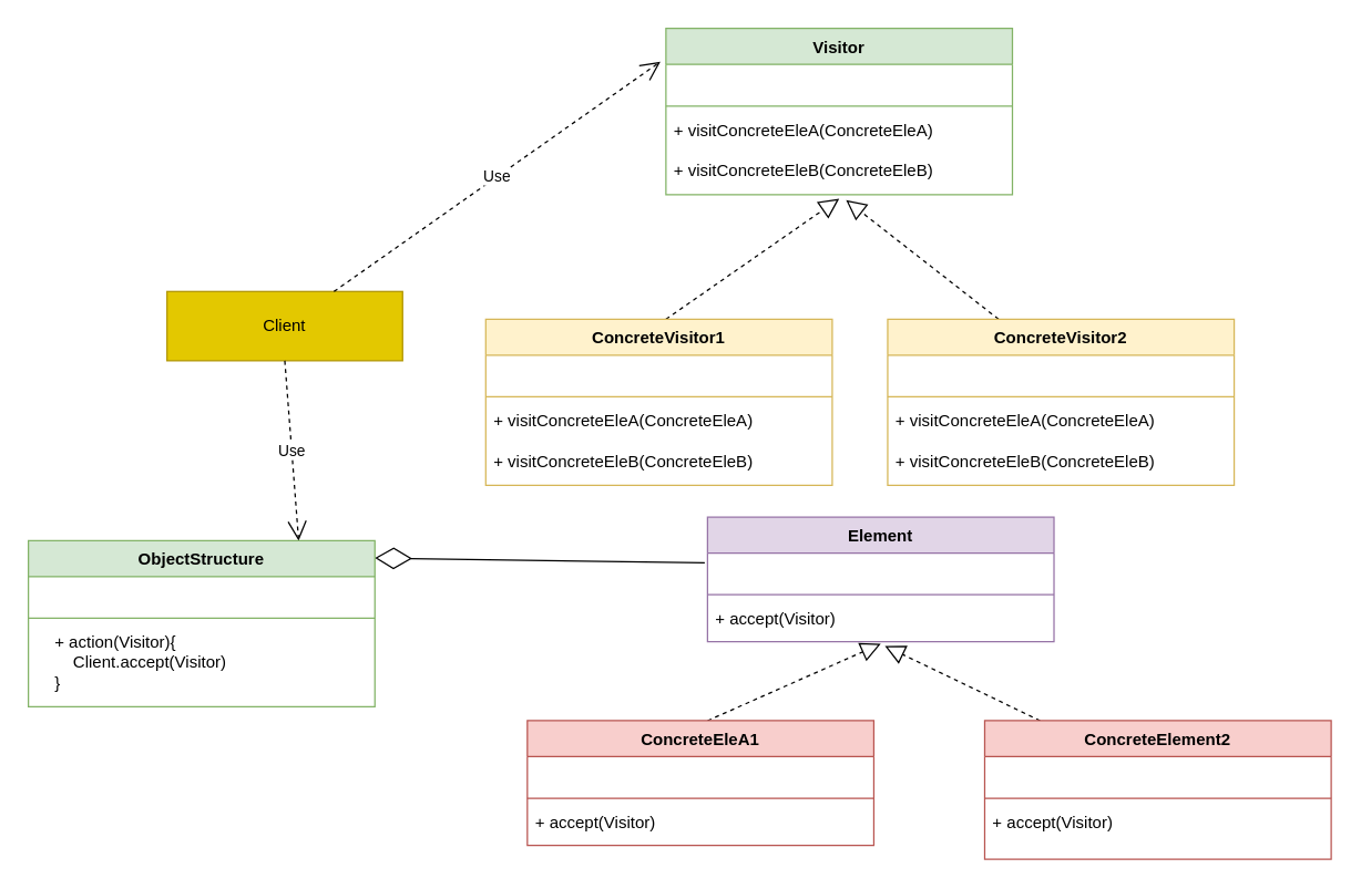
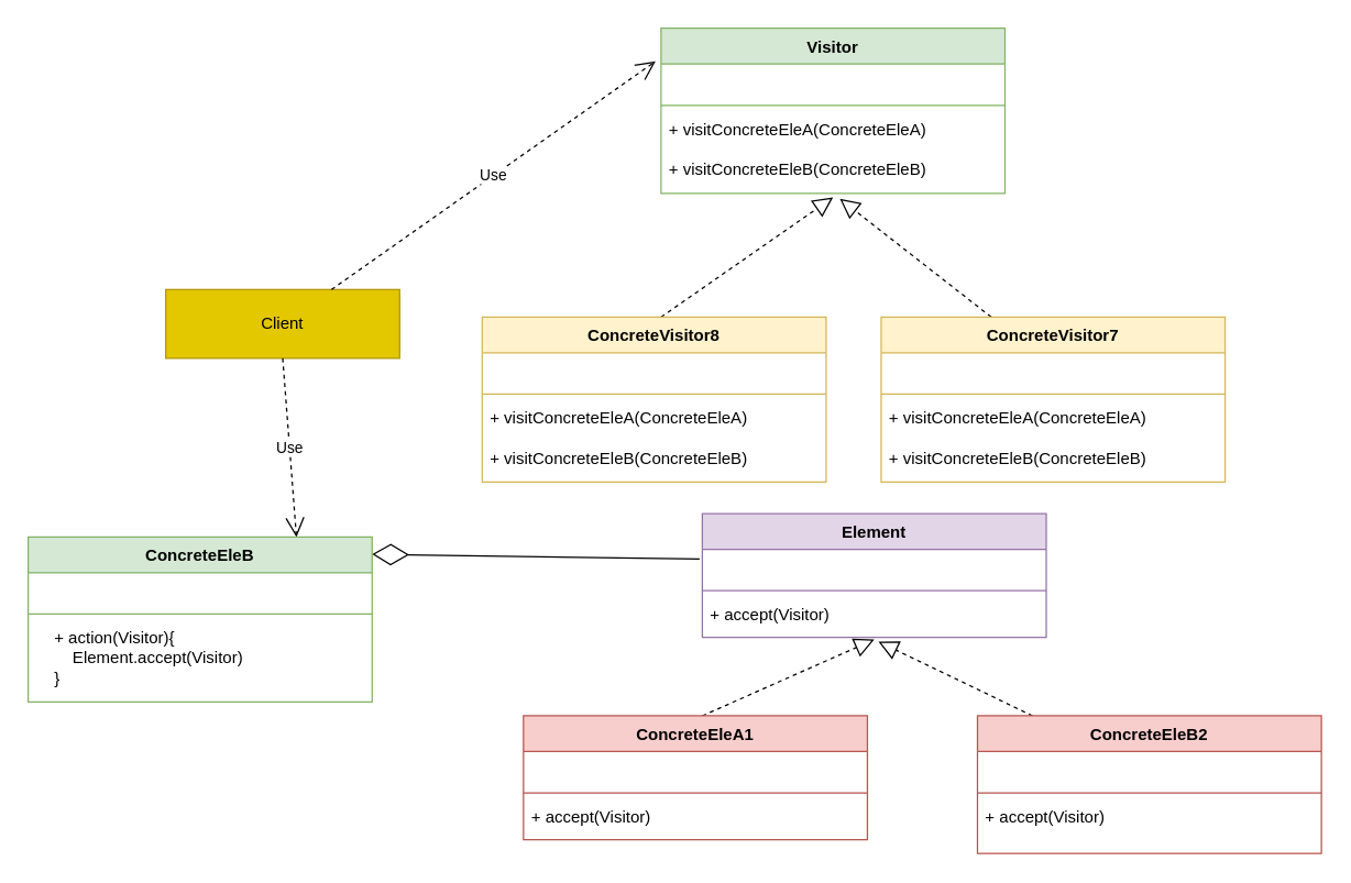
  <mxCell id="0" />
  <mxCell id="1" parent="0" />
  <mxCell id="2" value="Visitor" style="swimlane;fontStyle=1;align=center;verticalAlign=top;childLayout=stackLayout;horizontal=1;startSize=26;horizontalStack=0;resizeParent=1;resizeParentMax=0;resizeLast=0;collapsible=1;marginBottom=0;whiteSpace=wrap;html=1;fillColor=#d5e8d4;strokeColor=#82b366;" vertex="1" parent="1"><mxGeometry x="480" y="20" width="250" height="120" as="geometry" /></mxCell>
  <mxCell id="3" value="&amp;nbsp;" style="text;strokeColor=none;fillColor=none;align=left;verticalAlign=top;spacingLeft=4;spacingRight=4;overflow=hidden;rotatable=0;points=[[0,0.5],[1,0.5]];portConstraint=eastwest;whiteSpace=wrap;html=1;" vertex="1" parent="2"><mxGeometry y="26" width="250" height="26" as="geometry" /></mxCell>
  <mxCell id="4" value="" style="line;strokeWidth=1;fillColor=none;align=left;verticalAlign=middle;spacingTop=-1;spacingLeft=3;spacingRight=3;rotatable=0;labelPosition=right;points=[];portConstraint=eastwest;strokeColor=inherit;" vertex="1" parent="2"><mxGeometry y="52" width="250" height="8" as="geometry" /></mxCell>
  <mxCell id="5" value="+ visitConcreteEleA(ConcreteEleA)&lt;div&gt;&lt;br&gt;&lt;/div&gt;&lt;div&gt;+ visitConcreteEleB(ConcreteEleB)&lt;br&gt;&lt;/div&gt;" style="text;strokeColor=none;fillColor=none;align=left;verticalAlign=top;spacingLeft=4;spacingRight=4;overflow=hidden;rotatable=0;points=[[0,0.5],[1,0.5]];portConstraint=eastwest;whiteSpace=wrap;html=1;" vertex="1" parent="2"><mxGeometry y="60" width="250" height="60" as="geometry" /></mxCell>
  <mxCell id="6" value="" style="endArrow=block;dashed=1;endFill=0;endSize=12;html=1;rounded=0;entryX=0.5;entryY=1.05;entryDx=0;entryDy=0;entryPerimeter=0;" edge="1" parent="1" target="5"><mxGeometry width="160" relative="1" as="geometry"><mxPoint x="480" y="230" as="sourcePoint" /><mxPoint x="640" y="260" as="targetPoint" /></mxGeometry></mxCell>
  <mxCell id="7" value="" style="endArrow=block;dashed=1;endFill=0;endSize=12;html=1;rounded=0;" edge="1" parent="1"><mxGeometry width="160" relative="1" as="geometry"><mxPoint x="720" y="230" as="sourcePoint" /><mxPoint x="610" y="144" as="targetPoint" /></mxGeometry></mxCell>
- <mxCell id="8" value="ConcreteVisitor1" style="swimlane;fontStyle=1;align=center;verticalAlign=top;childLayout=stackLayout;horizontal=1;startSize=26;horizontalStack=0;resizeParent=1;resizeParentMax=0;resizeLast=0;collapsible=1;marginBottom=0;whiteSpace=wrap;html=1;fillColor=#fff2cc;strokeColor=#d6b656;" vertex="1" parent="1"><mxGeometry x="350" y="230" width="250" height="120" as="geometry" /></mxCell>
+ <mxCell id="8" value="ConcreteVisitor8" style="swimlane;fontStyle=1;align=center;verticalAlign=top;childLayout=stackLayout;horizontal=1;startSize=26;horizontalStack=0;resizeParent=1;resizeParentMax=0;resizeLast=0;collapsible=1;marginBottom=0;whiteSpace=wrap;html=1;fillColor=#fff2cc;strokeColor=#d6b656;" vertex="1" parent="1"><mxGeometry x="350" y="230" width="250" height="120" as="geometry" /></mxCell>
  <mxCell id="9" value="&amp;nbsp;" style="text;strokeColor=none;fillColor=none;align=left;verticalAlign=top;spacingLeft=4;spacingRight=4;overflow=hidden;rotatable=0;points=[[0,0.5],[1,0.5]];portConstraint=eastwest;whiteSpace=wrap;html=1;" vertex="1" parent="8"><mxGeometry y="26" width="250" height="26" as="geometry" /></mxCell>
  <mxCell id="10" value="" style="line;strokeWidth=1;fillColor=none;align=left;verticalAlign=middle;spacingTop=-1;spacingLeft=3;spacingRight=3;rotatable=0;labelPosition=right;points=[];portConstraint=eastwest;strokeColor=inherit;" vertex="1" parent="8"><mxGeometry y="52" width="250" height="8" as="geometry" /></mxCell>
  <mxCell id="11" value="+ visitConcreteEleA(ConcreteEleA)&lt;div&gt;&lt;br&gt;&lt;/div&gt;&lt;div&gt;+ visitConcreteEleB(ConcreteEleB)&lt;br&gt;&lt;/div&gt;" style="text;strokeColor=none;fillColor=none;align=left;verticalAlign=top;spacingLeft=4;spacingRight=4;overflow=hidden;rotatable=0;points=[[0,0.5],[1,0.5]];portConstraint=eastwest;whiteSpace=wrap;html=1;" vertex="1" parent="8"><mxGeometry y="60" width="250" height="60" as="geometry" /></mxCell>
- <mxCell id="12" value="ConcreteVisitor2" style="swimlane;fontStyle=1;align=center;verticalAlign=top;childLayout=stackLayout;horizontal=1;startSize=26;horizontalStack=0;resizeParent=1;resizeParentMax=0;resizeLast=0;collapsible=1;marginBottom=0;whiteSpace=wrap;html=1;fillColor=#fff2cc;strokeColor=#d6b656;" vertex="1" parent="1"><mxGeometry x="640" y="230" width="250" height="120" as="geometry" /></mxCell>
+ <mxCell id="12" value="ConcreteVisitor7" style="swimlane;fontStyle=1;align=center;verticalAlign=top;childLayout=stackLayout;horizontal=1;startSize=26;horizontalStack=0;resizeParent=1;resizeParentMax=0;resizeLast=0;collapsible=1;marginBottom=0;whiteSpace=wrap;html=1;fillColor=#fff2cc;strokeColor=#d6b656;" vertex="1" parent="1"><mxGeometry x="640" y="230" width="250" height="120" as="geometry" /></mxCell>
  <mxCell id="13" value="&amp;nbsp;" style="text;strokeColor=none;fillColor=none;align=left;verticalAlign=top;spacingLeft=4;spacingRight=4;overflow=hidden;rotatable=0;points=[[0,0.5],[1,0.5]];portConstraint=eastwest;whiteSpace=wrap;html=1;" vertex="1" parent="12"><mxGeometry y="26" width="250" height="26" as="geometry" /></mxCell>
  <mxCell id="14" value="" style="line;strokeWidth=1;fillColor=none;align=left;verticalAlign=middle;spacingTop=-1;spacingLeft=3;spacingRight=3;rotatable=0;labelPosition=right;points=[];portConstraint=eastwest;strokeColor=inherit;" vertex="1" parent="12"><mxGeometry y="52" width="250" height="8" as="geometry" /></mxCell>
  <mxCell id="15" value="+ visitConcreteEleA(ConcreteEleA)&lt;div&gt;&lt;br&gt;&lt;/div&gt;&lt;div&gt;+ visitConcreteEleB(ConcreteEleB)&lt;br&gt;&lt;/div&gt;" style="text;strokeColor=none;fillColor=none;align=left;verticalAlign=top;spacingLeft=4;spacingRight=4;overflow=hidden;rotatable=0;points=[[0,0.5],[1,0.5]];portConstraint=eastwest;whiteSpace=wrap;html=1;" vertex="1" parent="12"><mxGeometry y="60" width="250" height="60" as="geometry" /></mxCell>
  <mxCell id="16" value="Element" style="swimlane;fontStyle=1;align=center;verticalAlign=top;childLayout=stackLayout;horizontal=1;startSize=26;horizontalStack=0;resizeParent=1;resizeParentMax=0;resizeLast=0;collapsible=1;marginBottom=0;whiteSpace=wrap;html=1;fillColor=#e1d5e7;strokeColor=#9673a6;" vertex="1" parent="1"><mxGeometry x="510" y="373" width="250" height="90" as="geometry" /></mxCell>
  <mxCell id="17" value="&amp;nbsp;" style="text;strokeColor=none;fillColor=none;align=left;verticalAlign=top;spacingLeft=4;spacingRight=4;overflow=hidden;rotatable=0;points=[[0,0.5],[1,0.5]];portConstraint=eastwest;whiteSpace=wrap;html=1;" vertex="1" parent="16"><mxGeometry y="26" width="250" height="26" as="geometry" /></mxCell>
  <mxCell id="18" value="" style="line;strokeWidth=1;fillColor=none;align=left;verticalAlign=middle;spacingTop=-1;spacingLeft=3;spacingRight=3;rotatable=0;labelPosition=right;points=[];portConstraint=eastwest;strokeColor=inherit;" vertex="1" parent="16"><mxGeometry y="52" width="250" height="8" as="geometry" /></mxCell>
  <mxCell id="19" value="+ accept(&lt;span style=&quot;text-align: center;&quot;&gt;Visitor&lt;/span&gt;)&lt;div&gt;&lt;br&gt;&lt;/div&gt;" style="text;strokeColor=none;fillColor=none;align=left;verticalAlign=top;spacingLeft=4;spacingRight=4;overflow=hidden;rotatable=0;points=[[0,0.5],[1,0.5]];portConstraint=eastwest;whiteSpace=wrap;html=1;" vertex="1" parent="16"><mxGeometry y="60" width="250" height="30" as="geometry" /></mxCell>
  <mxCell id="20" value="" style="endArrow=block;dashed=1;endFill=0;endSize=12;html=1;rounded=0;entryX=0.5;entryY=1.05;entryDx=0;entryDy=0;entryPerimeter=0;" edge="1" parent="1" target="19"><mxGeometry width="160" relative="1" as="geometry"><mxPoint x="510" y="520" as="sourcePoint" /><mxPoint x="670" y="613" as="targetPoint" /></mxGeometry></mxCell>
  <mxCell id="21" value="" style="endArrow=block;dashed=1;endFill=0;endSize=12;html=1;rounded=0;entryX=0.512;entryY=1.1;entryDx=0;entryDy=0;entryPerimeter=0;" edge="1" parent="1" target="19"><mxGeometry width="160" relative="1" as="geometry"><mxPoint x="750" y="520" as="sourcePoint" /><mxPoint x="640" y="497" as="targetPoint" /></mxGeometry></mxCell>
  <mxCell id="22" value="ConcreteEleA1" style="swimlane;fontStyle=1;align=center;verticalAlign=top;childLayout=stackLayout;horizontal=1;startSize=26;horizontalStack=0;resizeParent=1;resizeParentMax=0;resizeLast=0;collapsible=1;marginBottom=0;whiteSpace=wrap;html=1;fillColor=#f8cecc;strokeColor=#b85450;" vertex="1" parent="1"><mxGeometry x="380" y="520" width="250" height="90" as="geometry" /></mxCell>
  <mxCell id="23" value="&amp;nbsp;" style="text;strokeColor=none;fillColor=none;align=left;verticalAlign=top;spacingLeft=4;spacingRight=4;overflow=hidden;rotatable=0;points=[[0,0.5],[1,0.5]];portConstraint=eastwest;whiteSpace=wrap;html=1;" vertex="1" parent="22"><mxGeometry y="26" width="250" height="26" as="geometry" /></mxCell>
  <mxCell id="24" value="" style="line;strokeWidth=1;fillColor=none;align=left;verticalAlign=middle;spacingTop=-1;spacingLeft=3;spacingRight=3;rotatable=0;labelPosition=right;points=[];portConstraint=eastwest;strokeColor=inherit;" vertex="1" parent="22"><mxGeometry y="52" width="250" height="8" as="geometry" /></mxCell>
  <mxCell id="25" value="&lt;div&gt;+ accept(&lt;span style=&quot;text-align: center;&quot;&gt;Visitor&lt;/span&gt;)&lt;div&gt;&lt;br&gt;&lt;/div&gt;&lt;/div&gt;" style="text;strokeColor=none;fillColor=none;align=left;verticalAlign=top;spacingLeft=4;spacingRight=4;overflow=hidden;rotatable=0;points=[[0,0.5],[1,0.5]];portConstraint=eastwest;whiteSpace=wrap;html=1;" vertex="1" parent="22"><mxGeometry y="60" width="250" height="30" as="geometry" /></mxCell>
- <mxCell id="26" value="ConcreteElement2" style="swimlane;fontStyle=1;align=center;verticalAlign=top;childLayout=stackLayout;horizontal=1;startSize=26;horizontalStack=0;resizeParent=1;resizeParentMax=0;resizeLast=0;collapsible=1;marginBottom=0;whiteSpace=wrap;html=1;fillColor=#f8cecc;strokeColor=#b85450;" vertex="1" parent="1"><mxGeometry x="710" y="520" width="250" height="100" as="geometry" /></mxCell>
+ <mxCell id="26" value="ConcreteEleB2" style="swimlane;fontStyle=1;align=center;verticalAlign=top;childLayout=stackLayout;horizontal=1;startSize=26;horizontalStack=0;resizeParent=1;resizeParentMax=0;resizeLast=0;collapsible=1;marginBottom=0;whiteSpace=wrap;html=1;fillColor=#f8cecc;strokeColor=#b85450;" vertex="1" parent="1"><mxGeometry x="710" y="520" width="250" height="100" as="geometry" /></mxCell>
  <mxCell id="27" value="&amp;nbsp;" style="text;strokeColor=none;fillColor=none;align=left;verticalAlign=top;spacingLeft=4;spacingRight=4;overflow=hidden;rotatable=0;points=[[0,0.5],[1,0.5]];portConstraint=eastwest;whiteSpace=wrap;html=1;" vertex="1" parent="26"><mxGeometry y="26" width="250" height="26" as="geometry" /></mxCell>
  <mxCell id="28" value="" style="line;strokeWidth=1;fillColor=none;align=left;verticalAlign=middle;spacingTop=-1;spacingLeft=3;spacingRight=3;rotatable=0;labelPosition=right;points=[];portConstraint=eastwest;strokeColor=inherit;" vertex="1" parent="26"><mxGeometry y="52" width="250" height="8" as="geometry" /></mxCell>
  <mxCell id="29" value="&lt;div&gt;+ accept(&lt;span style=&quot;text-align: center;&quot;&gt;Visitor&lt;/span&gt;)&lt;div&gt;&lt;br&gt;&lt;/div&gt;&lt;/div&gt;" style="text;strokeColor=none;fillColor=none;align=left;verticalAlign=top;spacingLeft=4;spacingRight=4;overflow=hidden;rotatable=0;points=[[0,0.5],[1,0.5]];portConstraint=eastwest;whiteSpace=wrap;html=1;" vertex="1" parent="26"><mxGeometry y="60" width="250" height="40" as="geometry" /></mxCell>
  <mxCell id="30" value="" style="endArrow=diamondThin;endFill=0;endSize=24;html=1;rounded=0;exitX=-0.008;exitY=0.269;exitDx=0;exitDy=0;exitPerimeter=0;entryX=1;entryY=0.25;entryDx=0;entryDy=0;" edge="1" parent="1" source="17"><mxGeometry width="160" relative="1" as="geometry"><mxPoint x="70" y="580" as="sourcePoint" /><mxPoint x="270" y="402.5" as="targetPoint" /></mxGeometry></mxCell>
  <mxCell id="31" value="Client" style="html=1;whiteSpace=wrap;fillColor=#e3c800;fontColor=#000000;strokeColor=#B09500;" vertex="1" parent="1"><mxGeometry x="120" y="210" width="170" height="50" as="geometry" /></mxCell>
  <mxCell id="32" value="Use" style="endArrow=open;endSize=12;dashed=1;html=1;rounded=0;entryX=-0.016;entryY=-0.077;entryDx=0;entryDy=0;entryPerimeter=0;" edge="1" parent="1" source="31" target="3"><mxGeometry width="160" relative="1" as="geometry"><mxPoint x="230" y="235" as="sourcePoint" /><mxPoint x="390" y="235" as="targetPoint" /></mxGeometry></mxCell>
  <mxCell id="33" value="Use" style="endArrow=open;endSize=12;dashed=1;html=1;rounded=0;exitX=0.5;exitY=1;exitDx=0;exitDy=0;entryX=0.5;entryY=0;entryDx=0;entryDy=0;" edge="1" parent="1" source="31"><mxGeometry width="160" relative="1" as="geometry"><mxPoint x="224" y="220" as="sourcePoint" /><mxPoint x="215" y="390" as="targetPoint" /></mxGeometry></mxCell>
- <mxCell id="34" value="ObjectStructure" style="swimlane;fontStyle=1;align=center;verticalAlign=top;childLayout=stackLayout;horizontal=1;startSize=26;horizontalStack=0;resizeParent=1;resizeParentMax=0;resizeLast=0;collapsible=1;marginBottom=0;whiteSpace=wrap;html=1;fillColor=#d5e8d4;strokeColor=#82b366;" vertex="1" parent="1"><mxGeometry x="20" y="390" width="250" height="120" as="geometry" /></mxCell>
+ <mxCell id="34" value="ConcreteEleB" style="swimlane;fontStyle=1;align=center;verticalAlign=top;childLayout=stackLayout;horizontal=1;startSize=26;horizontalStack=0;resizeParent=1;resizeParentMax=0;resizeLast=0;collapsible=1;marginBottom=0;whiteSpace=wrap;html=1;fillColor=#d5e8d4;strokeColor=#82b366;" vertex="1" parent="1"><mxGeometry x="20" y="390" width="250" height="120" as="geometry" /></mxCell>
  <mxCell id="35" value="&amp;nbsp;" style="text;strokeColor=none;fillColor=none;align=left;verticalAlign=top;spacingLeft=4;spacingRight=4;overflow=hidden;rotatable=0;points=[[0,0.5],[1,0.5]];portConstraint=eastwest;whiteSpace=wrap;html=1;" vertex="1" parent="34"><mxGeometry y="26" width="250" height="26" as="geometry" /></mxCell>
  <mxCell id="36" value="" style="line;strokeWidth=1;fillColor=none;align=left;verticalAlign=middle;spacingTop=-1;spacingLeft=3;spacingRight=3;rotatable=0;labelPosition=right;points=[];portConstraint=eastwest;strokeColor=inherit;" vertex="1" parent="34"><mxGeometry y="52" width="250" height="8" as="geometry" /></mxCell>
- <mxCell id="37" value="&lt;div&gt;&amp;nbsp; &amp;nbsp; + action(Visitor){&lt;/div&gt;&lt;div&gt;&amp;nbsp; &amp;nbsp; &amp;nbsp; &amp;nbsp; Client.accept(Visitor)&lt;/div&gt;&lt;div&gt;&amp;nbsp; &amp;nbsp; }&lt;/div&gt;" style="text;strokeColor=none;fillColor=none;align=left;verticalAlign=top;spacingLeft=4;spacingRight=4;overflow=hidden;rotatable=0;points=[[0,0.5],[1,0.5]];portConstraint=eastwest;whiteSpace=wrap;html=1;" vertex="1" parent="34"><mxGeometry y="60" width="250" height="60" as="geometry" /></mxCell>
+ <mxCell id="37" value="&lt;div&gt;&amp;nbsp; &amp;nbsp; + action(Visitor){&lt;/div&gt;&lt;div&gt;&amp;nbsp; &amp;nbsp; &amp;nbsp; &amp;nbsp; Element.accept(Visitor)&lt;/div&gt;&lt;div&gt;&amp;nbsp; &amp;nbsp; }&lt;/div&gt;" style="text;strokeColor=none;fillColor=none;align=left;verticalAlign=top;spacingLeft=4;spacingRight=4;overflow=hidden;rotatable=0;points=[[0,0.5],[1,0.5]];portConstraint=eastwest;whiteSpace=wrap;html=1;" vertex="1" parent="34"><mxGeometry y="60" width="250" height="60" as="geometry" /></mxCell>
